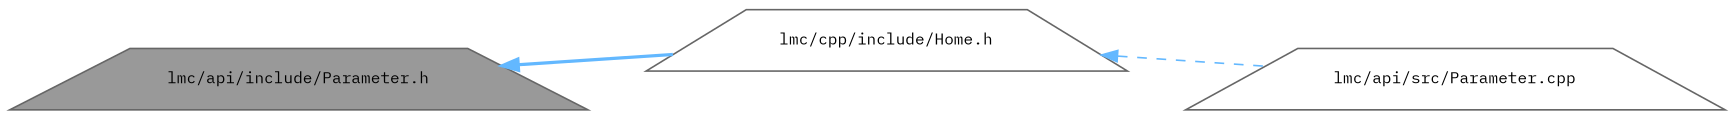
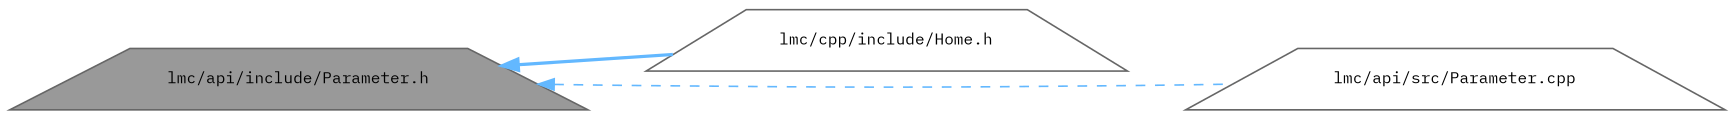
  digraph {
    fontname="IBM Plex Mono"
    rankdir=LR
    node [color=grey40 fillcolor=white fontname="IBM Plex Mono" fontsize=10 shape=trapezium style=filled]
    edge [color=steelblue1 dir=back fontname="IBM Plex Mono" fontsize=10 labelfontname=Helvetica labelfontsize=10]
    n1 [color=gray40 fillcolor=grey60 fontcolor=black height=0.2 label="lmc/api/include/Parameter.h" width=0.4]
    n2 [height=0.2 label="lmc/cpp/include/Home.h" width=0.4]
    n3 [height=0.2 label="lmc/api/src/Parameter.cpp" width=0.4]
    n1 -> n2 [style=bold]
-   n2 -> n3 [style=dashed]
+   n1 -> n3 [style=dashed]
  }
